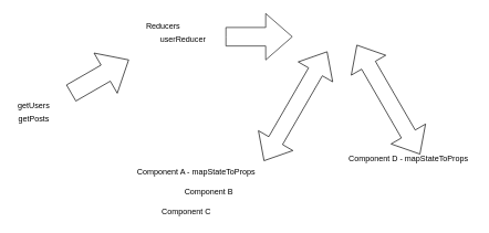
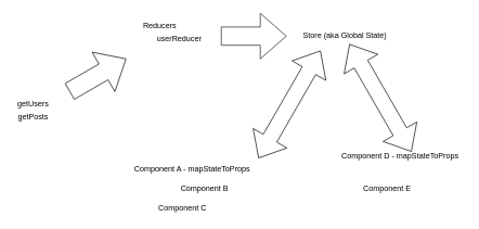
  <mxCell id="0" />
  <mxCell id="1" parent="0" />
  <mxCell id="2" value="Reducers" style="text;html=1;resizable=0;autosize=1;align=center;verticalAlign=middle;points=[];fillColor=none;strokeColor=none;rounded=0;" vertex="1" parent="1"><mxGeometry x="210" y="30" width="70" height="20" as="geometry" /></mxCell>
  <mxCell id="3" value="Component A - mapStateToProps" style="text;html=1;resizable=0;autosize=1;align=center;verticalAlign=middle;points=[];fillColor=none;strokeColor=none;rounded=0;" vertex="1" parent="1"><mxGeometry x="200" y="250" width="190" height="20" as="geometry" /></mxCell>
  <mxCell id="4" value="Component B" style="text;html=1;resizable=0;autosize=1;align=center;verticalAlign=middle;points=[];fillColor=none;strokeColor=none;rounded=0;" vertex="1" parent="1"><mxGeometry x="269" y="280" width="90" height="20" as="geometry" /></mxCell>
  <mxCell id="5" value="Component C" style="text;html=1;resizable=0;autosize=1;align=center;verticalAlign=middle;points=[];fillColor=none;strokeColor=none;rounded=0;" vertex="1" parent="1"><mxGeometry x="235" y="310" width="90" height="20" as="geometry" /></mxCell>
  <mxCell id="6" value="Component D - mapStateToProps" style="text;html=1;resizable=0;autosize=1;align=center;verticalAlign=middle;points=[];fillColor=none;strokeColor=none;rounded=0;" vertex="1" parent="1"><mxGeometry x="515" y="230" width="200" height="20" as="geometry" /></mxCell>
+ <mxCell id="7" value="Component E" style="text;html=1;resizable=0;autosize=1;align=center;verticalAlign=middle;points=[];fillColor=none;strokeColor=none;rounded=0;" vertex="1" parent="1"><mxGeometry x="550" y="280" width="90" height="20" as="geometry" /></mxCell>
  <mxCell id="8" value="getUsers" style="text;html=1;resizable=0;autosize=1;align=center;verticalAlign=middle;points=[];fillColor=none;strokeColor=none;rounded=0;" vertex="1" parent="1"><mxGeometry x="20" y="150" width="60" height="20" as="geometry" /></mxCell>
  <mxCell id="9" value="getPosts" style="text;html=1;resizable=0;autosize=1;align=center;verticalAlign=middle;points=[];fillColor=none;strokeColor=none;rounded=0;" vertex="1" parent="1"><mxGeometry x="20" y="170" width="60" height="20" as="geometry" /></mxCell>
  <mxCell id="10" value="userReducer" style="text;html=1;resizable=0;autosize=1;align=center;verticalAlign=middle;points=[];fillColor=none;strokeColor=none;rounded=0;" vertex="1" parent="1"><mxGeometry x="235" y="50" width="80" height="20" as="geometry" /></mxCell>
  <mxCell id="11" value="" style="html=1;shadow=0;dashed=0;align=center;verticalAlign=middle;shape=mxgraph.arrows2.arrow;dy=0.6;dx=40;notch=0;rotation=-30;" vertex="1" parent="1"><mxGeometry x="100" y="80" width="100" height="70" as="geometry" /></mxCell>
  <mxCell id="12" value="" style="html=1;shadow=0;dashed=0;align=center;verticalAlign=middle;shape=mxgraph.arrows2.arrow;dy=0.6;dx=40;notch=0;rotation=0;" vertex="1" parent="1"><mxGeometry x="340" y="20" width="100" height="70" as="geometry" /></mxCell>
+ <mxCell id="13" value="Store (aka Global State)" style="text;html=1;resizable=0;autosize=1;align=center;verticalAlign=middle;points=[];fillColor=none;strokeColor=none;rounded=0;" vertex="1" parent="1"><mxGeometry x="460" y="45" width="140" height="20" as="geometry" /></mxCell>
  <mxCell id="14" value="" style="html=1;shadow=0;dashed=0;align=center;verticalAlign=middle;shape=mxgraph.arrows2.twoWayArrow;dy=0.6;dx=35;rotation=-60;" vertex="1" parent="1"><mxGeometry x="350" y="130" width="190" height="60" as="geometry" /></mxCell>
  <mxCell id="15" value="" style="html=1;shadow=0;dashed=0;align=center;verticalAlign=middle;shape=mxgraph.arrows2.twoWayArrow;dy=0.6;dx=35;rotation=-120;" vertex="1" parent="1"><mxGeometry x="490" y="120" width="190" height="60" as="geometry" /></mxCell>
